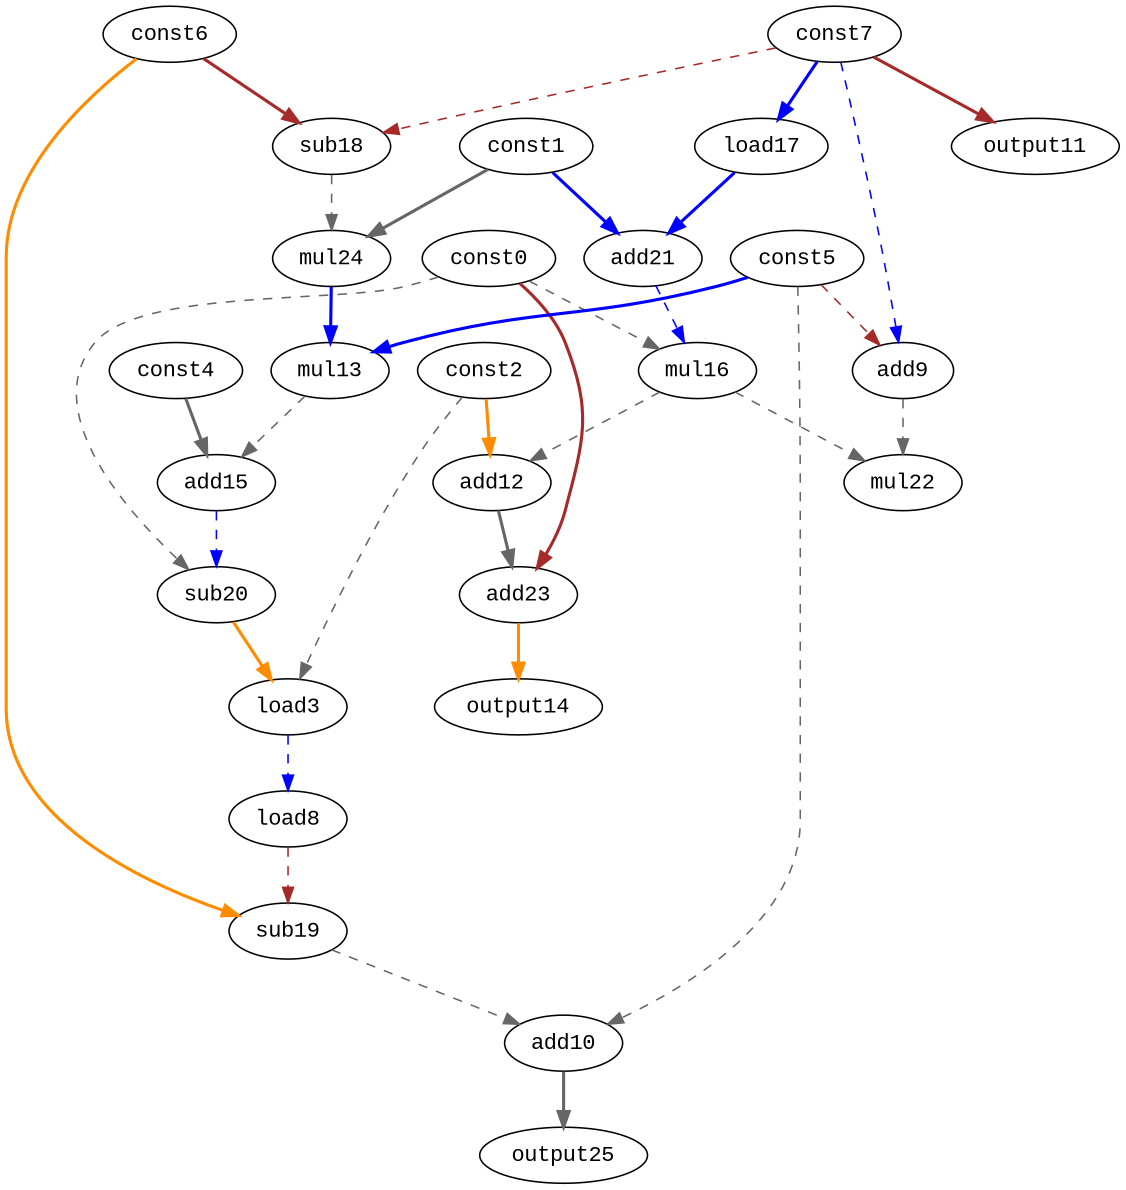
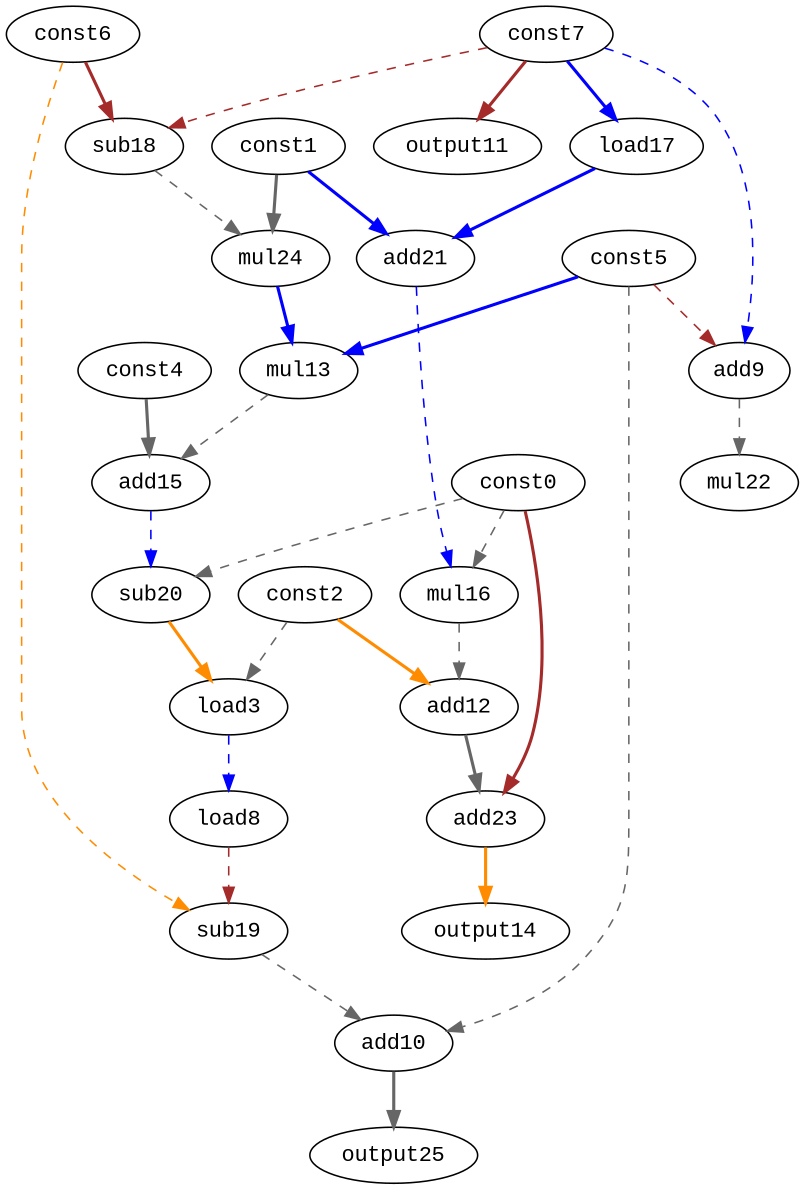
  digraph {
    fontname="Liberation Mono"
    node [fontname="Liberation Mono" opcode=const]
    edge [color=gray40 fontname="Liberation Mono" operand=0 style=dashed]
    mul16 [opcode=mul]
    const0
    sub20 [opcode=sub]
    add23 [opcode=add]
    add12 [opcode=add]
    mul22 [opcode=mul]
    n7 [label=load3 opcode=sub]
    output14 [opcode=output]
    add21 [opcode=add]
    const1
    mul24 [opcode=mul]
    mul13 [opcode=mul]
    const2
    load8 [opcode=load]
    sub19 [opcode=sub]
    add15 [opcode=add]
    const4
    load17 [opcode=load]
    add9 [opcode=add]
    const5
    add10 [opcode=add]
    output25 [opcode=output]
    sub18 [opcode=sub]
    const6
    const7
    output11 [opcode=output]
    mul16 -> add12 [operand=1]
-   mul16 -> mul22
    const0 -> mul16
    const0 -> sub20
    const0 -> add23 [color=brown style=bold]
    sub20 -> n7 [color=darkorange operand=1 style=bold]
    add23 -> output14 [color=darkorange style=bold]
    add12 -> add23 [operand=1 style=bold]
    n7 -> load8 [color=blue]
    add21 -> mul16 [color=blue operand=1]
    const1 -> add21 [color=blue operand=1 style=bold]
    const1 -> mul24 [style=bold]
    mul24 -> mul13 [color=blue style=bold]
    mul13 -> add15 [operand=1]
    const2 -> add12 [color=darkorange style=bold]
    const2 -> n7
    load8 -> sub19 [color=brown]
    sub19 -> add10
    add15 -> sub20 [color=blue operand=1]
    const4 -> add15 [style=bold]
    load17 -> add21 [color=blue style=bold]
    add9 -> mul22 [operand=1]
    const5 -> mul13 [color=blue operand=1 style=bold]
    const5 -> add9 [color=brown]
    const5 -> add10 [operand=1]
    add10 -> output25 [style=bold]
    sub18 -> mul24 [operand=1]
-   const6 -> sub19 [color=darkorange operand=1 style=bold]
+   const6 -> sub19 [color=darkorange operand=1]
    const6 -> sub18 [color=brown style=bold]
    const7 -> load17 [color=blue style=bold]
    const7 -> add9 [color=blue operand=1]
    const7 -> sub18 [color=brown operand=1]
    const7 -> output11 [color=brown style=bold]
  }
